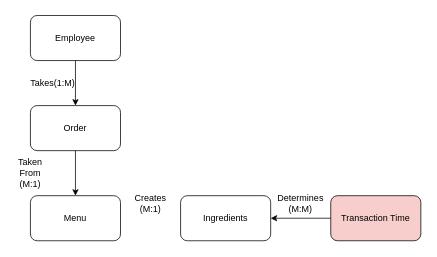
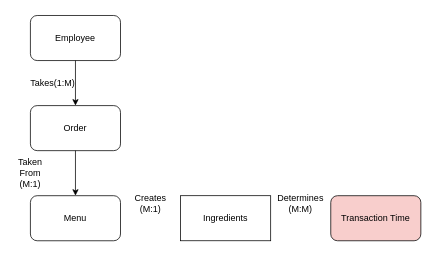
  <mxCell id="0" />
  <mxCell id="1" parent="0" />
  <mxCell id="2" value="Employee" style="rounded=1;whiteSpace=wrap;html=1;" parent="1" vertex="1"><mxGeometry x="40" y="20" width="120" height="60" as="geometry" /></mxCell>
  <mxCell id="3" value="Order" style="rounded=1;whiteSpace=wrap;html=1;" parent="1" vertex="1"><mxGeometry x="40" y="140" width="120" height="60" as="geometry" /></mxCell>
- <mxCell id="4" value="Ingredients" style="rounded=1;whiteSpace=wrap;html=1;" parent="1" vertex="1"><mxGeometry x="240" y="260" width="120" height="60" as="geometry" /></mxCell>
+ <mxCell id="4" value="Ingredients" style="whiteSpace=wrap;html=1;rounded=0;" parent="1" vertex="1"><mxGeometry x="240" y="260" width="120" height="60" as="geometry" /></mxCell>
  <mxCell id="5" value="Menu" style="rounded=1;whiteSpace=wrap;html=1;" parent="1" vertex="1"><mxGeometry x="40" y="260" width="120" height="60" as="geometry" /></mxCell>
  <mxCell id="6" value="Transaction Time" style="rounded=1;whiteSpace=wrap;html=1;fillColor=#f8cecc;" parent="1" vertex="1"><mxGeometry x="440" y="260" width="120" height="60" as="geometry" /></mxCell>
  <mxCell id="7" value="" style="endArrow=classic;html=1;exitX=0.5;exitY=1;exitDx=0;exitDy=0;entryX=0.5;entryY=0;entryDx=0;entryDy=0;" parent="1" source="2" target="3" edge="1"><mxGeometry width="50" height="50" relative="1" as="geometry"><mxPoint x="100" y="330" as="sourcePoint" /><mxPoint x="150" y="280" as="targetPoint" /></mxGeometry></mxCell>
  <mxCell id="8" value="" style="endArrow=classic;html=1;exitX=0.5;exitY=1;exitDx=0;exitDy=0;entryX=0.5;entryY=0;entryDx=0;entryDy=0;" parent="1" source="3" target="5" edge="1"><mxGeometry width="50" height="50" relative="1" as="geometry"><mxPoint x="100" y="330" as="sourcePoint" /><mxPoint x="155" y="200" as="targetPoint" /></mxGeometry></mxCell>
- <mxCell id="9" value="" style="endArrow=classic;html=1;exitX=0;exitY=0.5;exitDx=0;exitDy=0;entryX=1;entryY=0.5;entryDx=0;entryDy=0;" parent="1" source="6" target="4" edge="1"><mxGeometry width="50" height="50" relative="1" as="geometry"><mxPoint x="100" y="330" as="sourcePoint" /><mxPoint x="390" y="230" as="targetPoint" /></mxGeometry></mxCell>
  <mxCell id="10" value="Takes(1:M)" style="text;html=1;strokeColor=none;fillColor=none;align=center;verticalAlign=middle;whiteSpace=wrap;rounded=0;" parent="1" vertex="1"><mxGeometry x="50" y="100" width="40" height="20" as="geometry" /></mxCell>
  <mxCell id="11" value="Taken From (M:1)" style="text;html=1;strokeColor=none;fillColor=none;align=center;verticalAlign=middle;whiteSpace=wrap;rounded=0;" parent="1" vertex="1"><mxGeometry x="20" y="220" width="40" height="20" as="geometry" /></mxCell>
  <mxCell id="12" value="Creates (M:1)" style="text;html=1;strokeColor=none;fillColor=none;align=center;verticalAlign=middle;whiteSpace=wrap;rounded=0;" parent="1" vertex="1"><mxGeometry x="180" y="260" width="40" height="20" as="geometry" /></mxCell>
  <mxCell id="13" value="Determines (M:M)" style="text;html=1;strokeColor=none;fillColor=none;align=center;verticalAlign=middle;whiteSpace=wrap;rounded=0;" parent="1" vertex="1"><mxGeometry x="380" y="260" width="40" height="20" as="geometry" /></mxCell>
